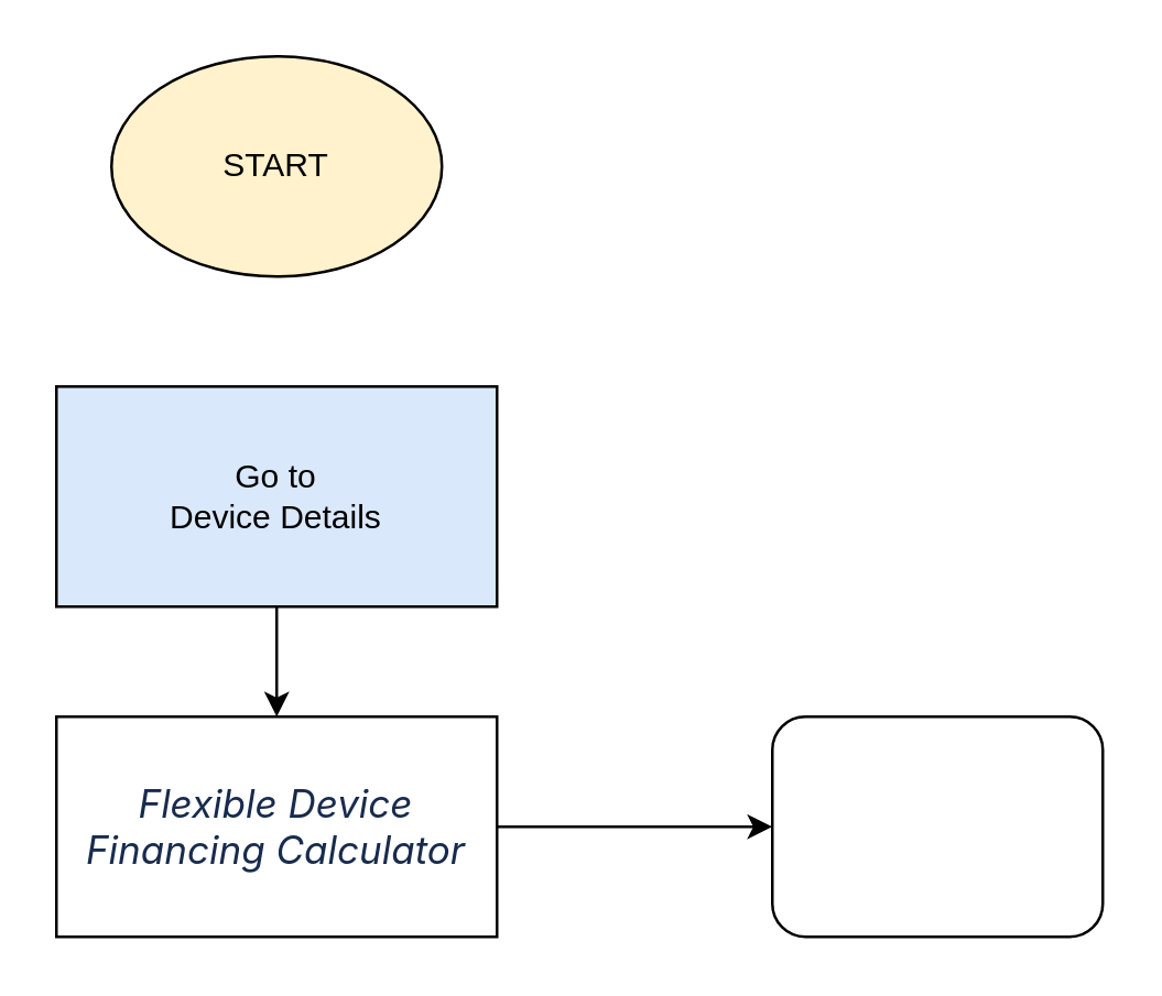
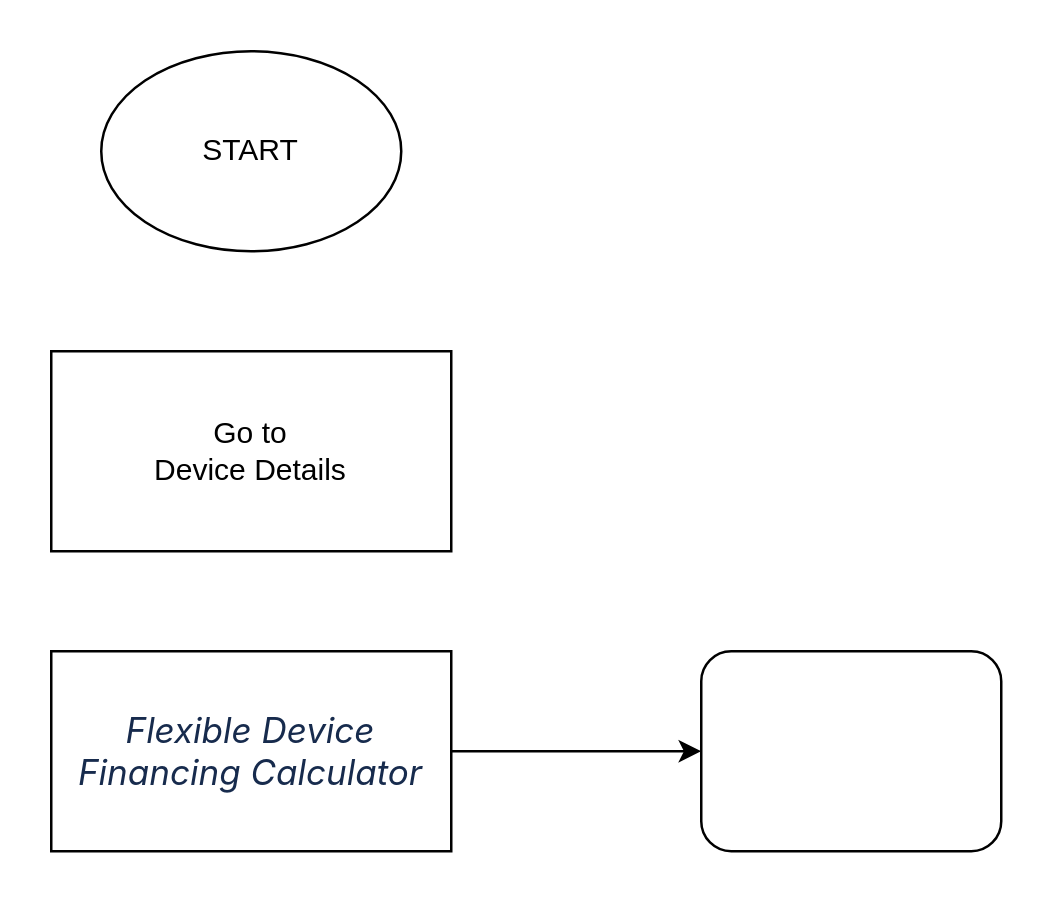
  <mxCell id="0" />
  <mxCell id="1" parent="0" />
- <mxCell id="2" value="START" style="ellipse;whiteSpace=wrap;html=1;fillColor=#fff2cc;" parent="1" vertex="1"><mxGeometry x="40" y="20" width="120" height="80" as="geometry" /></mxCell>
- <mxCell id="3" value="" style="edgeStyle=orthogonalEdgeStyle;rounded=0;orthogonalLoop=1;jettySize=auto;html=1;" edge="1" parent="1" source="4" target="6"><mxGeometry relative="1" as="geometry" /></mxCell>
- <mxCell id="4" value="Go to &lt;br&gt;Device Details" style="whiteSpace=wrap;html=1;fillColor=#dae8fc;" vertex="1" parent="1"><mxGeometry x="20" y="140" width="160" height="80" as="geometry" /></mxCell>
+ <mxCell id="2" value="START" style="ellipse;whiteSpace=wrap;html=1;" parent="1" vertex="1"><mxGeometry x="40" y="20" width="120" height="80" as="geometry" /></mxCell>
+ <mxCell id="4" value="Go to &lt;br&gt;Device Details" style="whiteSpace=wrap;html=1;" vertex="1" parent="1"><mxGeometry x="20" y="140" width="160" height="80" as="geometry" /></mxCell>
  <mxCell id="5" value="" style="edgeStyle=orthogonalEdgeStyle;rounded=0;orthogonalLoop=1;jettySize=auto;html=1;" edge="1" parent="1" source="6" target="7"><mxGeometry relative="1" as="geometry" /></mxCell>
  <mxCell id="6" value="&lt;em style=&quot;color: rgb(23, 43, 77); font-family: -apple-system, BlinkMacSystemFont, &amp;quot;Segoe UI&amp;quot;, Roboto, Oxygen, Ubuntu, &amp;quot;Fira Sans&amp;quot;, &amp;quot;Droid Sans&amp;quot;, &amp;quot;Helvetica Neue&amp;quot;, sans-serif; font-size: 14px; text-align: left; background-color: rgb(255, 255, 255);&quot;&gt;Flexible Device Financing Calculator&lt;/em&gt;" style="whiteSpace=wrap;html=1;" vertex="1" parent="1"><mxGeometry x="20" y="260" width="160" height="80" as="geometry" /></mxCell>
  <mxCell id="7" value="" style="whiteSpace=wrap;html=1;rounded=1;" vertex="1" parent="1"><mxGeometry x="280" y="260" width="120" height="80" as="geometry" /></mxCell>
